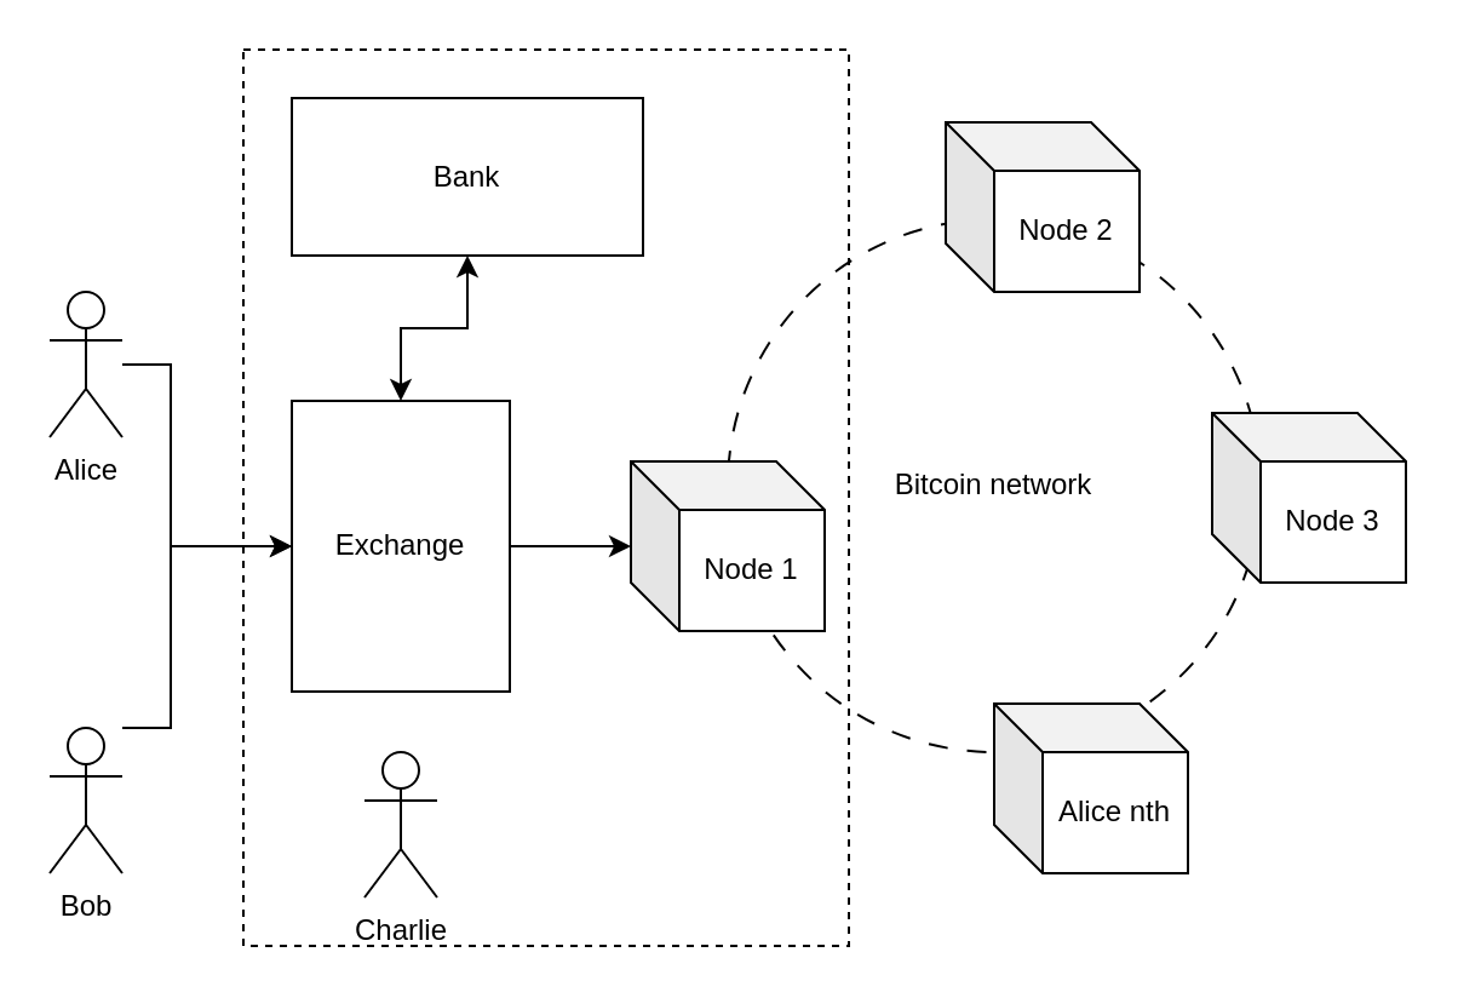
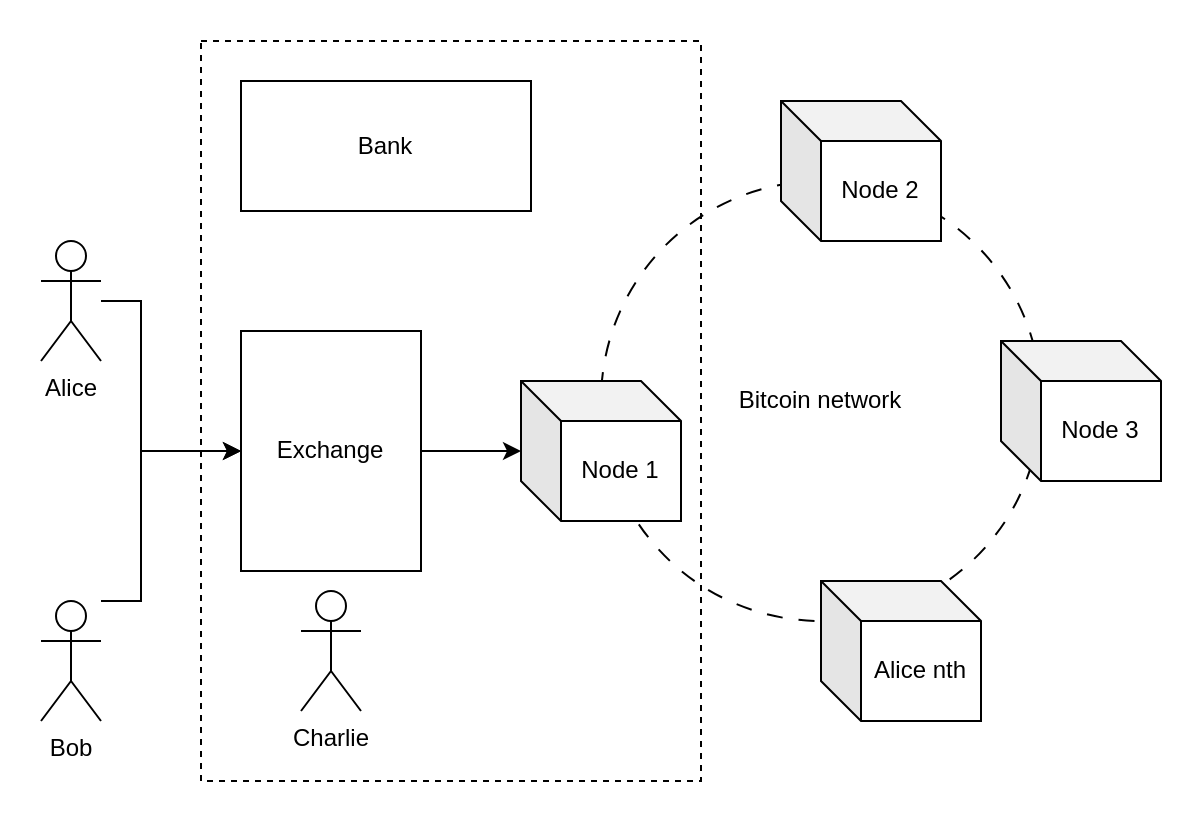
  <mxCell id="0" />
  <mxCell id="1" parent="0" />
  <mxCell id="2" value="Bitcoin network" style="ellipse;whiteSpace=wrap;html=1;aspect=fixed;dashed=1;dashPattern=8 8;fillColor=none;" parent="1" vertex="1"><mxGeometry x="300" y="90" width="220" height="220" as="geometry" /></mxCell>
  <mxCell id="3" value="" style="rounded=0;whiteSpace=wrap;html=1;dashed=1;fillColor=none;" parent="1" vertex="1"><mxGeometry x="100" y="20" width="250" height="370" as="geometry" /></mxCell>
  <mxCell id="4" value="" style="edgeStyle=orthogonalEdgeStyle;rounded=0;orthogonalLoop=1;jettySize=auto;html=1;entryX=0;entryY=0.5;entryDx=0;entryDy=0;" parent="1" source="5" target="12" edge="1"><mxGeometry relative="1" as="geometry"><Array as="points"><mxPoint x="70" y="150" /><mxPoint x="70" y="225" /></Array></mxGeometry></mxCell>
  <mxCell id="5" value="Alice" style="shape=umlActor;verticalLabelPosition=bottom;verticalAlign=top;html=1;outlineConnect=0;" parent="1" vertex="1"><mxGeometry x="20" y="120" width="30" height="60" as="geometry" /></mxCell>
  <mxCell id="6" value="" style="edgeStyle=orthogonalEdgeStyle;rounded=0;orthogonalLoop=1;jettySize=auto;html=1;" parent="1" source="7" target="12" edge="1"><mxGeometry relative="1" as="geometry"><Array as="points"><mxPoint x="70" y="300" /><mxPoint x="70" y="225" /></Array></mxGeometry></mxCell>
  <mxCell id="7" value="Bob" style="shape=umlActor;verticalLabelPosition=bottom;verticalAlign=top;html=1;outlineConnect=0;" parent="1" vertex="1"><mxGeometry x="20" y="300" width="30" height="60" as="geometry" /></mxCell>
  <mxCell id="8" value="Node 1" style="shape=cube;whiteSpace=wrap;html=1;boundedLbl=1;backgroundOutline=1;darkOpacity=0.05;darkOpacity2=0.1;size=20;" parent="1" vertex="1"><mxGeometry x="260" y="190" width="80" height="70" as="geometry" /></mxCell>
- <mxCell id="9" value="Charlie" style="shape=umlActor;verticalLabelPosition=bottom;verticalAlign=top;html=1;outlineConnect=0;" parent="1" vertex="1"><mxGeometry x="150" y="310" width="30" height="60" as="geometry" /></mxCell>
+ <mxCell id="9" value="Charlie" style="shape=umlActor;verticalLabelPosition=bottom;verticalAlign=top;html=1;outlineConnect=0;" parent="1" vertex="1"><mxGeometry x="150" y="295" width="30" height="60" as="geometry" /></mxCell>
  <mxCell id="10" value="Node 2" style="shape=cube;whiteSpace=wrap;html=1;boundedLbl=1;backgroundOutline=1;darkOpacity=0.05;darkOpacity2=0.1;size=20;" parent="1" vertex="1"><mxGeometry x="390" y="50" width="80" height="70" as="geometry" /></mxCell>
  <mxCell id="11" value="" style="edgeStyle=orthogonalEdgeStyle;rounded=0;orthogonalLoop=1;jettySize=auto;html=1;" parent="1" source="12" target="8" edge="1"><mxGeometry relative="1" as="geometry" /></mxCell>
  <mxCell id="12" value="Exchange" style="rounded=0;whiteSpace=wrap;html=1;" parent="1" vertex="1"><mxGeometry x="120" y="165" width="90" height="120" as="geometry" /></mxCell>
  <mxCell id="13" value="Alice nth" style="shape=cube;whiteSpace=wrap;html=1;boundedLbl=1;backgroundOutline=1;darkOpacity=0.05;darkOpacity2=0.1;size=20;" parent="1" vertex="1"><mxGeometry x="410" y="290" width="80" height="70" as="geometry" /></mxCell>
  <mxCell id="14" value="Node 3" style="shape=cube;whiteSpace=wrap;html=1;boundedLbl=1;backgroundOutline=1;darkOpacity=0.05;darkOpacity2=0.1;size=20;" parent="1" vertex="1"><mxGeometry x="500" y="170" width="80" height="70" as="geometry" /></mxCell>
- <mxCell id="15" value="" style="edgeStyle=orthogonalEdgeStyle;rounded=0;orthogonalLoop=1;jettySize=auto;html=1;startArrow=classic;startFill=1;" edge="1" parent="1" source="16" target="12"><mxGeometry relative="1" as="geometry" /></mxCell>
  <mxCell id="16" value="Bank" style="rounded=0;whiteSpace=wrap;html=1;" vertex="1" parent="1"><mxGeometry x="120" y="40" width="145" height="65" as="geometry" /></mxCell>
